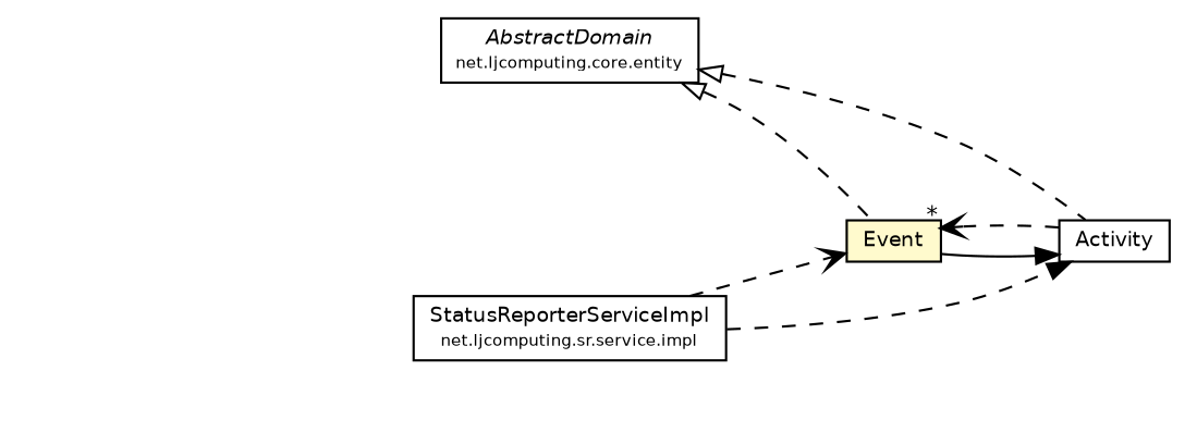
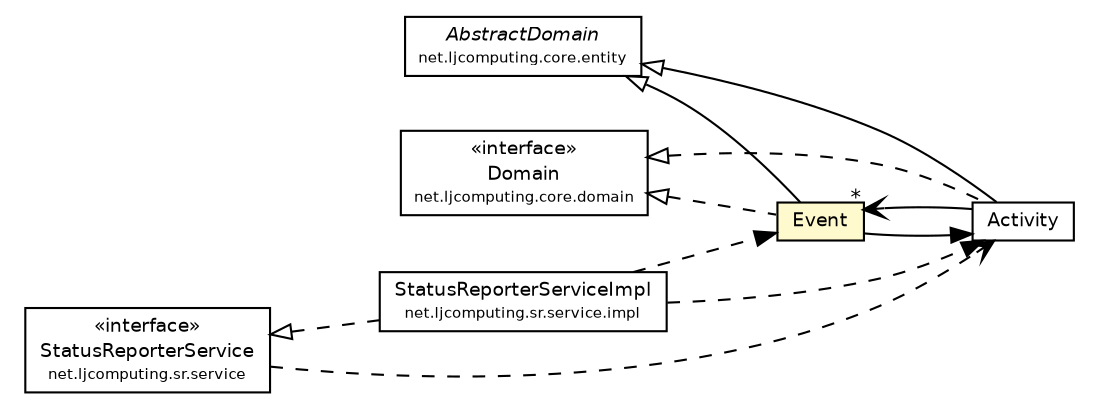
  digraph {
    nodesep=0.25
    rankdir=LR
    ranksep=0.5
    node [fontcolor=black fontname=Helvetica fontsize=9.0 shape=plaintext]
    edge [fontname=Helvetica fontsize=10 headport=p labelfontname=Helvetica labelfontsize=10 tailport=p style=dashed]
    n1 [label=<<table title="net.ljcomputing.core.entity.AbstractDomain" border="0" cellborder="1" cellspacing="0" cellpadding="2" port="p" href="../../core/entity/AbstractDomain.html"> 		<tr><td><table border="0" cellspacing="0" cellpadding="1"> <tr><td align="center" balign="center"><font face="Helvetica-Oblique"> AbstractDomain </font></td></tr> <tr><td align="center" balign="center"><font point-size="7.0"> net.ljcomputing.core.entity </font></td></tr> 		</table></td></tr> 		</table>>]
    n2 [label=<<table title="net.ljcomputing.sr.domain.Event" border="0" cellborder="1" cellspacing="0" cellpadding="2" port="p" bgcolor="lemonChiffon" href="./Event.html"> 		<tr><td><table border="0" cellspacing="0" cellpadding="1"> <tr><td align="center" balign="center"> Event </td></tr> 		</table></td></tr> 		</table>>]
    n3 [label=<<table title="net.ljcomputing.sr.domain.Activity" border="0" cellborder="1" cellspacing="0" cellpadding="2" port="p" href="./Activity.html"> 		<tr><td><table border="0" cellspacing="0" cellpadding="1"> <tr><td align="center" balign="center"> Activity </td></tr> 		</table></td></tr> 		</table>>]
+   n4 [label=<<table title="net.ljcomputing.core.domain.Domain" border="0" cellborder="1" cellspacing="0" cellpadding="2" port="p" href="../../core/domain/Domain.html"> 		<tr><td><table border="0" cellspacing="0" cellpadding="1"> <tr><td align="center" balign="center"> &#171;interface&#187; </td></tr> <tr><td align="center" balign="center"> Domain </td></tr> <tr><td align="center" balign="center"><font point-size="7.0"> net.ljcomputing.core.domain </font></td></tr> 		</table></td></tr> 		</table>>]
    n5 [label=<<table title="net.ljcomputing.sr.service.impl.StatusReporterServiceImpl" border="0" cellborder="1" cellspacing="0" cellpadding="2" port="p" href="../service/impl/StatusReporterServiceImpl.html"> 		<tr><td><table border="0" cellspacing="0" cellpadding="1"> <tr><td align="center" balign="center"> StatusReporterServiceImpl </td></tr> <tr><td align="center" balign="center"><font point-size="7.0"> net.ljcomputing.sr.service.impl </font></td></tr> 		</table></td></tr> 		</table>>]
-   n1 -> n2 [arrowtail=empty dir=back]
-   n1 -> n3 [arrowtail=empty dir=back]
+   n6 [label=<<table title="net.ljcomputing.sr.service.StatusReporterService" border="0" cellborder="1" cellspacing="0" cellpadding="2" port="p" href="../service/StatusReporterService.html"> 		<tr><td><table border="0" cellspacing="0" cellpadding="1"> <tr><td align="center" balign="center"> &#171;interface&#187; </td></tr> <tr><td align="center" balign="center"> StatusReporterService </td></tr> <tr><td align="center" balign="center"><font point-size="7.0"> net.ljcomputing.sr.service </font></td></tr> 		</table></td></tr> 		</table>>]
+   n1 -> n2 [arrowtail=empty dir=back style=""]
+   n1 -> n3 [arrowtail=empty dir=back style=""]
    n2 -> n3 [arrowhead=normal color=black fontcolor=black fontsize=10.0 style=""]
-   n3 -> n2 [arrowhead=open color=black fontcolor=black fontsize=10.0 headlabel="*"]
-   n5 -> n2 [arrowhead=open color=black fontcolor=black fontsize=10.0]
+   n3 -> n2 [arrowhead=open color=black fontcolor=black fontsize=10.0 headlabel="*" style=""]
+   n4 -> n2 [arrowtail=empty dir=back]
+   n4 -> n3 [arrowtail=empty dir=back]
+   n5 -> n2 [arrowhead=normal color=black fontcolor=black fontsize=10.0]
    n5 -> n3 [arrowhead=normal color=black fontcolor=black fontsize=10.0]
+   n6 -> n3 [arrowhead=open color=black fontcolor=black fontsize=10.0]
+   n6 -> n5 [arrowtail=empty dir=back]
  }
